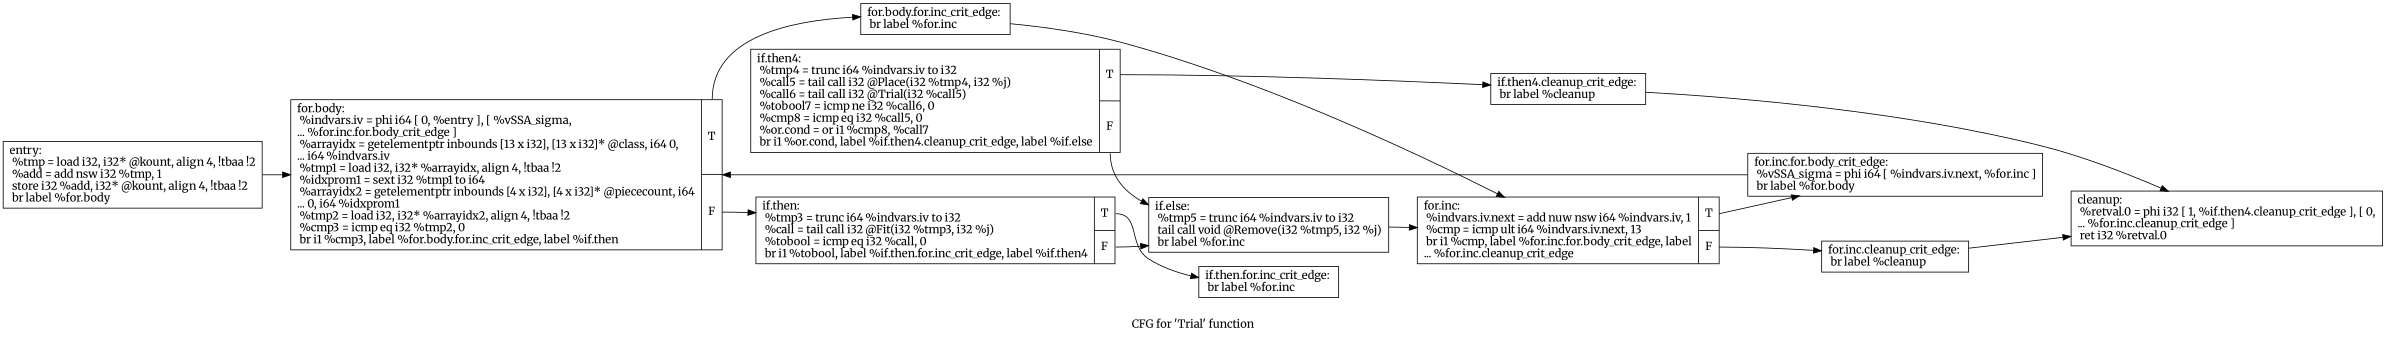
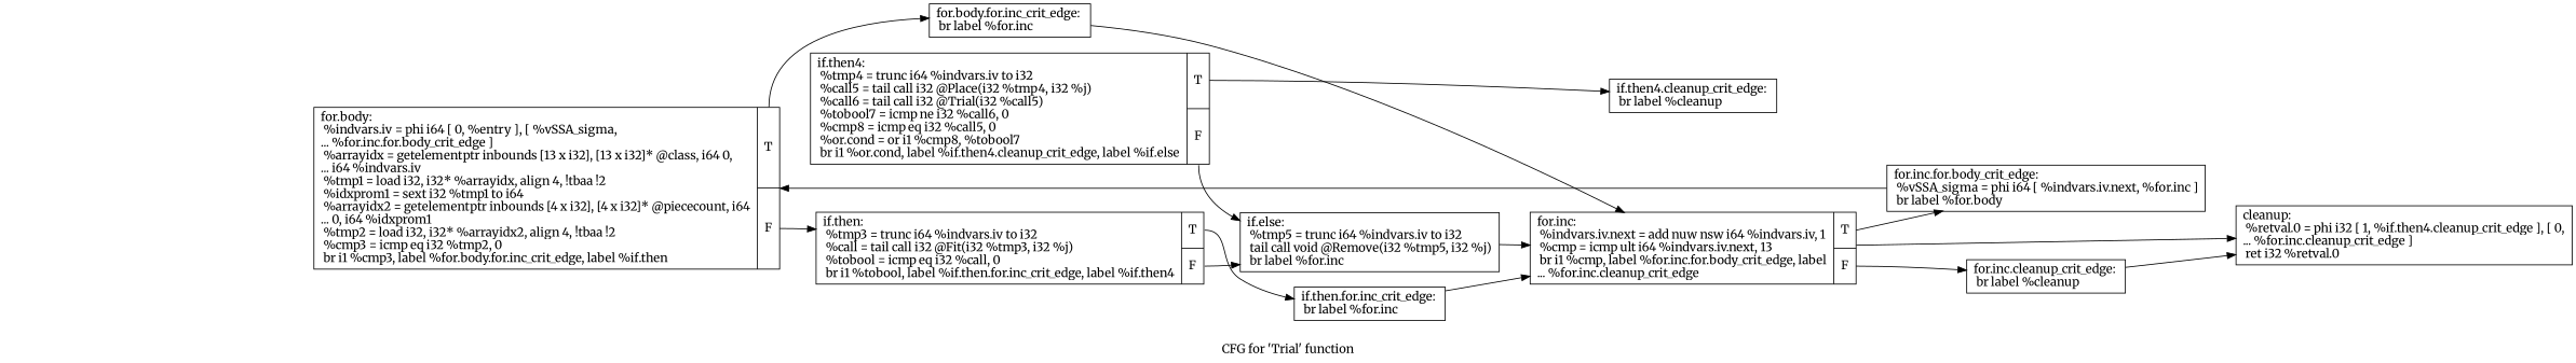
  digraph {
    fontname=Merriweather
    label="CFG for 'Trial' function"
    rankdir=LR
    node [fontname=Merriweather shape=record]
    edge [fontname=Merriweather]
-   n1 [label="{entry:\l  %tmp = load i32, i32* @kount, align 4, !tbaa !2\l  %add = add nsw i32 %tmp, 1\l  store i32 %add, i32* @kount, align 4, !tbaa !2\l  br label %for.body\l}"]
    n2 [label="{for.body:                                         \l  %indvars.iv = phi i64 [ 0, %entry ], [ %vSSA_sigma,\l... %for.inc.for.body_crit_edge ]\l  %arrayidx = getelementptr inbounds [13 x i32], [13 x i32]* @class, i64 0,\l... i64 %indvars.iv\l  %tmp1 = load i32, i32* %arrayidx, align 4, !tbaa !2\l  %idxprom1 = sext i32 %tmp1 to i64\l  %arrayidx2 = getelementptr inbounds [4 x i32], [4 x i32]* @piececount, i64\l... 0, i64 %idxprom1\l  %tmp2 = load i32, i32* %arrayidx2, align 4, !tbaa !2\l  %cmp3 = icmp eq i32 %tmp2, 0\l  br i1 %cmp3, label %for.body.for.inc_crit_edge, label %if.then\l|{<s0>T|<s1>F}}"]
    n3 [label="{for.body.for.inc_crit_edge:                       \l  br label %for.inc\l}"]
    n4 [label="{if.then:                                          \l  %tmp3 = trunc i64 %indvars.iv to i32\l  %call = tail call i32 @Fit(i32 %tmp3, i32 %j)\l  %tobool = icmp eq i32 %call, 0\l  br i1 %tobool, label %if.then.for.inc_crit_edge, label %if.then4\l|{<s0>T|<s1>F}}"]
    n5 [label="{for.inc:                                          \l  %indvars.iv.next = add nuw nsw i64 %indvars.iv, 1\l  %cmp = icmp ult i64 %indvars.iv.next, 13\l  br i1 %cmp, label %for.inc.for.body_crit_edge, label\l... %for.inc.cleanup_crit_edge\l|{<s0>T|<s1>F}}"]
    n6 [label="{if.then.for.inc_crit_edge:                        \l  br label %for.inc\l}"]
    n7 [label="{if.else:                                          \l  %tmp5 = trunc i64 %indvars.iv to i32\l  tail call void @Remove(i32 %tmp5, i32 %j)\l  br label %for.inc\l}"]
    n8 [label="{for.inc.for.body_crit_edge:                       \l  %vSSA_sigma = phi i64 [ %indvars.iv.next, %for.inc ]\l  br label %for.body\l}"]
    n9 [label="{for.inc.cleanup_crit_edge:                        \l  br label %cleanup\l}"]
-   n10 [label="{if.then4:                                         \l  %tmp4 = trunc i64 %indvars.iv to i32\l  %call5 = tail call i32 @Place(i32 %tmp4, i32 %j)\l  %call6 = tail call i32 @Trial(i32 %call5)\l  %tobool7 = icmp ne i32 %call6, 0\l  %cmp8 = icmp eq i32 %call5, 0\l  %or.cond = or i1 %cmp8, %call7\l  br i1 %or.cond, label %if.then4.cleanup_crit_edge, label %if.else\l|{<s0>T|<s1>F}}"]
+   n10 [label="{if.then4:                                         \l  %tmp4 = trunc i64 %indvars.iv to i32\l  %call5 = tail call i32 @Place(i32 %tmp4, i32 %j)\l  %call6 = tail call i32 @Trial(i32 %call5)\l  %tobool7 = icmp ne i32 %call6, 0\l  %cmp8 = icmp eq i32 %call5, 0\l  %or.cond = or i1 %cmp8, %tobool7\l  br i1 %or.cond, label %if.then4.cleanup_crit_edge, label %if.else\l|{<s0>T|<s1>F}}"]
    n11 [label="{if.then4.cleanup_crit_edge:                       \l  br label %cleanup\l}"]
    n12 [label="{cleanup:                                          \l  %retval.0 = phi i32 [ 1, %if.then4.cleanup_crit_edge ], [ 0,\l... %for.inc.cleanup_crit_edge ]\l  ret i32 %retval.0\l}"]
-   n1 -> n2
    n2 -> n3 [tailport=s0]
    n2 -> n4 [tailport=s1]
    n3 -> n5
    n4 -> n6 [tailport=s0]
    n4 -> n7 [tailport=s1]
    n5 -> n8 [tailport=s0]
    n5 -> n9 [tailport=s1]
+   n6 -> n5
    n7 -> n5
    n8 -> n2
    n9 -> n12
    n10 -> n7 [tailport=s1]
    n10 -> n11 [tailport=s0]
-   n11 -> n12
+   n5 -> n12
  }
